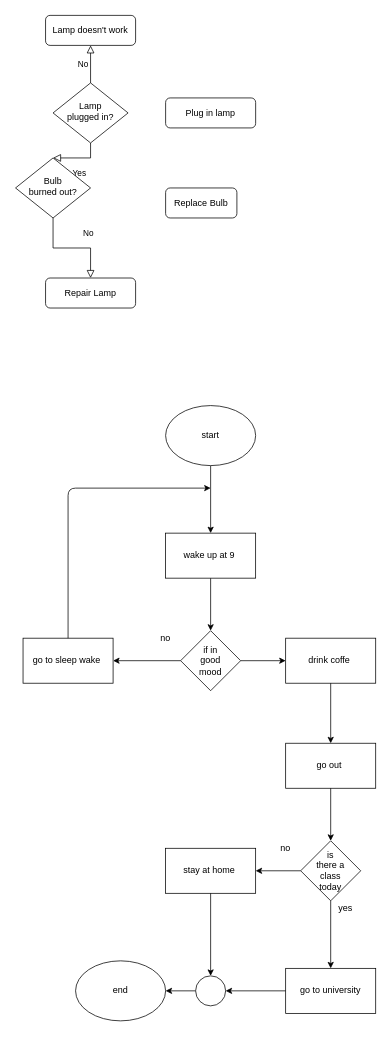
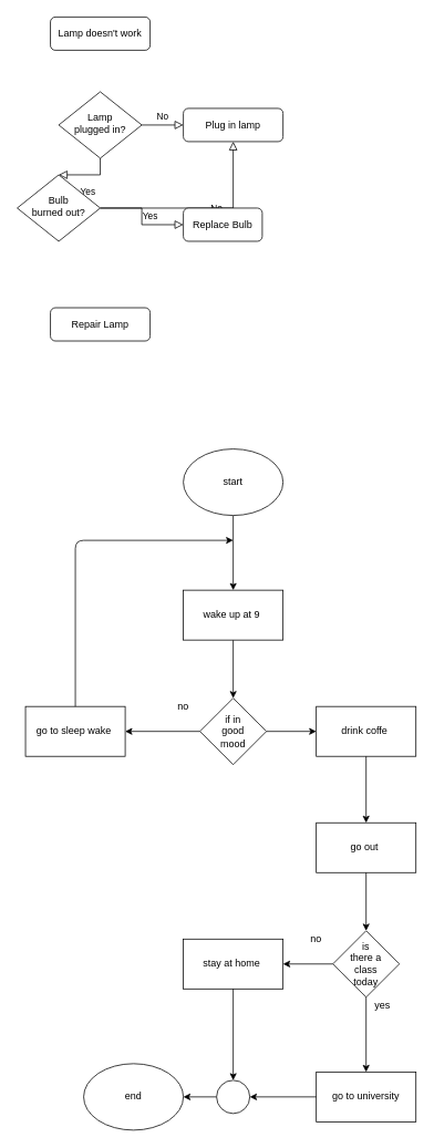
  <mxCell id="0" />
  <mxCell id="1" parent="0" />
  <mxCell id="2" value="Lamp doesn't work" style="rounded=1;whiteSpace=wrap;html=1;fontSize=12;glass=0;strokeWidth=1;shadow=0;" parent="1" vertex="1"><mxGeometry x="60" y="20" width="120" height="40" as="geometry" /></mxCell>
  <mxCell id="3" value="Yes" style="rounded=0;html=1;jettySize=auto;orthogonalLoop=1;fontSize=11;endArrow=block;endFill=0;endSize=8;strokeWidth=1;shadow=0;labelBackgroundColor=none;edgeStyle=orthogonalEdgeStyle;" parent="1" source="5" target="9" edge="1"><mxGeometry y="20" relative="1" as="geometry"><mxPoint as="offset" /></mxGeometry></mxCell>
- <mxCell id="4" value="No" style="edgeStyle=orthogonalEdgeStyle;rounded=0;html=1;jettySize=auto;orthogonalLoop=1;fontSize=11;endArrow=block;endFill=0;endSize=8;strokeWidth=1;shadow=0;labelBackgroundColor=none;" parent="1" source="5" target="2" edge="1"><mxGeometry y="10" relative="1" as="geometry"><mxPoint as="offset" /></mxGeometry></mxCell>
+ <mxCell id="4" value="No" style="edgeStyle=orthogonalEdgeStyle;rounded=0;html=1;jettySize=auto;orthogonalLoop=1;fontSize=11;endArrow=block;endFill=0;endSize=8;strokeWidth=1;shadow=0;labelBackgroundColor=none;" parent="1" source="5" target="6" edge="1"><mxGeometry y="10" relative="1" as="geometry"><mxPoint as="offset" /></mxGeometry></mxCell>
  <mxCell id="5" value="Lamp&lt;br&gt;plugged in?" style="rhombus;whiteSpace=wrap;html=1;shadow=0;fontFamily=Helvetica;fontSize=12;align=center;strokeWidth=1;spacing=6;spacingTop=-4;" parent="1" vertex="1"><mxGeometry x="70" y="110" width="100" height="80" as="geometry" /></mxCell>
  <mxCell id="6" value="Plug in lamp" style="rounded=1;whiteSpace=wrap;html=1;fontSize=12;glass=0;strokeWidth=1;shadow=0;" parent="1" vertex="1"><mxGeometry x="220" y="130" width="120" height="40" as="geometry" /></mxCell>
- <mxCell id="7" value="No" style="rounded=0;html=1;jettySize=auto;orthogonalLoop=1;fontSize=11;endArrow=block;endFill=0;endSize=8;strokeWidth=1;shadow=0;labelBackgroundColor=none;edgeStyle=orthogonalEdgeStyle;" parent="1" source="9" target="10" edge="1"><mxGeometry x="0.333" y="20" relative="1" as="geometry"><mxPoint as="offset" /></mxGeometry></mxCell>
+ <mxCell id="7" value="No" style="rounded=0;html=1;jettySize=auto;orthogonalLoop=1;fontSize=11;endArrow=block;endFill=0;endSize=8;strokeWidth=1;shadow=0;labelBackgroundColor=none;edgeStyle=orthogonalEdgeStyle;" parent="1" source="9" target="6" edge="1"><mxGeometry x="0.333" y="20" relative="1" as="geometry"><mxPoint as="offset" /></mxGeometry></mxCell>
+ <mxCell id="8" value="Yes" style="edgeStyle=orthogonalEdgeStyle;rounded=0;html=1;jettySize=auto;orthogonalLoop=1;fontSize=11;endArrow=block;endFill=0;endSize=8;strokeWidth=1;shadow=0;labelBackgroundColor=none;" parent="1" source="9" target="11" edge="1"><mxGeometry y="10" relative="1" as="geometry"><mxPoint as="offset" /></mxGeometry></mxCell>
  <mxCell id="9" value="Bulb&lt;br&gt;burned out?" style="rhombus;whiteSpace=wrap;html=1;shadow=0;fontFamily=Helvetica;fontSize=12;align=center;strokeWidth=1;spacing=6;spacingTop=-4;" parent="1" vertex="1"><mxGeometry x="20" y="210" width="100" height="80" as="geometry" /></mxCell>
  <mxCell id="10" value="Repair Lamp" style="rounded=1;whiteSpace=wrap;html=1;fontSize=12;glass=0;strokeWidth=1;shadow=0;" parent="1" vertex="1"><mxGeometry x="60" y="370" width="120" height="40" as="geometry" /></mxCell>
  <mxCell id="11" value="Replace Bulb" style="rounded=1;whiteSpace=wrap;html=1;fontSize=12;glass=0;strokeWidth=1;shadow=0;" parent="1" vertex="1"><mxGeometry x="220" y="250" width="95" height="40" as="geometry" /></mxCell>
  <mxCell id="12" value="" style="edgeStyle=orthogonalEdgeStyle;rounded=0;orthogonalLoop=1;jettySize=auto;html=1;" edge="1" parent="1" source="13" target="15"><mxGeometry relative="1" as="geometry" /></mxCell>
  <mxCell id="13" value="" style="ellipse;whiteSpace=wrap;html=1;" vertex="1" parent="1"><mxGeometry x="220" y="540" width="120" height="80" as="geometry" /></mxCell>
  <mxCell id="14" value="" style="edgeStyle=orthogonalEdgeStyle;rounded=0;orthogonalLoop=1;jettySize=auto;html=1;" edge="1" parent="1" source="15" target="20"><mxGeometry relative="1" as="geometry" /></mxCell>
  <mxCell id="15" value="" style="whiteSpace=wrap;html=1;" vertex="1" parent="1"><mxGeometry x="220" y="710" width="120" height="60" as="geometry" /></mxCell>
  <mxCell id="16" value="start" style="text;html=1;strokeColor=none;fillColor=none;align=center;verticalAlign=middle;whiteSpace=wrap;rounded=0;" vertex="1" parent="1"><mxGeometry x="240" y="555" width="80" height="50" as="geometry" /></mxCell>
  <mxCell id="17" value="wake up at 9&amp;nbsp;" style="text;html=1;strokeColor=none;fillColor=none;align=center;verticalAlign=middle;whiteSpace=wrap;rounded=0;" vertex="1" parent="1"><mxGeometry x="230" y="720" width="100" height="40" as="geometry" /></mxCell>
  <mxCell id="18" value="" style="edgeStyle=orthogonalEdgeStyle;rounded=0;orthogonalLoop=1;jettySize=auto;html=1;" edge="1" parent="1" source="20" target="22"><mxGeometry relative="1" as="geometry" /></mxCell>
  <mxCell id="19" value="" style="edgeStyle=orthogonalEdgeStyle;rounded=0;orthogonalLoop=1;jettySize=auto;html=1;" edge="1" parent="1" source="20" target="25"><mxGeometry relative="1" as="geometry" /></mxCell>
  <mxCell id="20" value="" style="rhombus;whiteSpace=wrap;html=1;" vertex="1" parent="1"><mxGeometry x="240" y="840" width="80" height="80" as="geometry" /></mxCell>
  <mxCell id="21" value="if in good mood" style="text;html=1;strokeColor=none;fillColor=none;align=center;verticalAlign=middle;whiteSpace=wrap;rounded=0;" vertex="1" parent="1"><mxGeometry x="260" y="870" width="40" height="20" as="geometry" /></mxCell>
  <mxCell id="22" value="" style="whiteSpace=wrap;html=1;" vertex="1" parent="1"><mxGeometry x="380" y="850" width="120" height="60" as="geometry" /></mxCell>
  <mxCell id="23" value="" style="edgeStyle=orthogonalEdgeStyle;rounded=0;orthogonalLoop=1;jettySize=auto;html=1;" edge="1" parent="1" source="24" target="28"><mxGeometry relative="1" as="geometry" /></mxCell>
  <mxCell id="24" value="drink coffe&amp;nbsp;" style="text;html=1;strokeColor=none;fillColor=none;align=center;verticalAlign=middle;whiteSpace=wrap;rounded=0;" vertex="1" parent="1"><mxGeometry x="380" y="850" width="120" height="60" as="geometry" /></mxCell>
  <mxCell id="25" value="" style="whiteSpace=wrap;html=1;" vertex="1" parent="1"><mxGeometry x="30" y="850" width="120" height="60" as="geometry" /></mxCell>
  <mxCell id="26" value="no" style="text;html=1;strokeColor=none;fillColor=none;align=center;verticalAlign=middle;whiteSpace=wrap;rounded=0;" vertex="1" parent="1"><mxGeometry x="200" y="840" width="40" height="20" as="geometry" /></mxCell>
  <mxCell id="27" value="go to sleep wake&amp;nbsp;" style="text;html=1;strokeColor=none;fillColor=none;align=center;verticalAlign=middle;whiteSpace=wrap;rounded=0;" vertex="1" parent="1"><mxGeometry x="30" y="850" width="120" height="60" as="geometry" /></mxCell>
  <mxCell id="28" value="" style="whiteSpace=wrap;html=1;" vertex="1" parent="1"><mxGeometry x="380" y="990" width="120" height="60" as="geometry" /></mxCell>
  <mxCell id="29" value="" style="edgeStyle=orthogonalEdgeStyle;rounded=0;orthogonalLoop=1;jettySize=auto;html=1;" edge="1" parent="1" source="30" target="34"><mxGeometry relative="1" as="geometry" /></mxCell>
  <mxCell id="30" value="go out&amp;nbsp;" style="text;html=1;strokeColor=none;fillColor=none;align=center;verticalAlign=middle;whiteSpace=wrap;rounded=0;" vertex="1" parent="1"><mxGeometry x="380" y="990" width="120" height="60" as="geometry" /></mxCell>
  <mxCell id="31" value="" style="endArrow=classic;html=1;exitX=0.5;exitY=0;exitDx=0;exitDy=0;" edge="1" parent="1" source="27"><mxGeometry relative="1" as="geometry"><mxPoint x="60" y="820" as="sourcePoint" /><mxPoint x="280" y="650" as="targetPoint" /><Array as="points"><mxPoint x="90" y="650" /></Array></mxGeometry></mxCell>
  <mxCell id="32" value="" style="edgeStyle=orthogonalEdgeStyle;rounded=0;orthogonalLoop=1;jettySize=auto;html=1;" edge="1" parent="1" source="34" target="36"><mxGeometry relative="1" as="geometry" /></mxCell>
  <mxCell id="33" value="" style="edgeStyle=orthogonalEdgeStyle;rounded=0;orthogonalLoop=1;jettySize=auto;html=1;" edge="1" parent="1" source="34" target="40"><mxGeometry relative="1" as="geometry" /></mxCell>
  <mxCell id="34" value="" style="rhombus;whiteSpace=wrap;html=1;" vertex="1" parent="1"><mxGeometry x="400" y="1120" width="80" height="80" as="geometry" /></mxCell>
  <mxCell id="35" value="is there a class today" style="text;html=1;strokeColor=none;fillColor=none;align=center;verticalAlign=middle;whiteSpace=wrap;rounded=0;" vertex="1" parent="1"><mxGeometry x="420" y="1150" width="40" height="20" as="geometry" /></mxCell>
  <mxCell id="36" value="" style="whiteSpace=wrap;html=1;" vertex="1" parent="1"><mxGeometry x="380" y="1290" width="120" height="60" as="geometry" /></mxCell>
  <mxCell id="37" value="" style="edgeStyle=orthogonalEdgeStyle;rounded=0;orthogonalLoop=1;jettySize=auto;html=1;" edge="1" parent="1" source="38" target="45"><mxGeometry relative="1" as="geometry" /></mxCell>
  <mxCell id="38" value="go to university" style="text;html=1;strokeColor=none;fillColor=none;align=center;verticalAlign=middle;whiteSpace=wrap;rounded=0;" vertex="1" parent="1"><mxGeometry x="380" y="1290" width="120" height="60" as="geometry" /></mxCell>
  <mxCell id="39" value="yes" style="text;html=1;strokeColor=none;fillColor=none;align=center;verticalAlign=middle;whiteSpace=wrap;rounded=0;" vertex="1" parent="1"><mxGeometry x="440" y="1200" width="40" height="20" as="geometry" /></mxCell>
  <mxCell id="40" value="" style="whiteSpace=wrap;html=1;" vertex="1" parent="1"><mxGeometry x="220" y="1130" width="120" height="60" as="geometry" /></mxCell>
  <mxCell id="41" value="" style="edgeStyle=orthogonalEdgeStyle;rounded=0;orthogonalLoop=1;jettySize=auto;html=1;" edge="1" parent="1" source="42" target="45"><mxGeometry relative="1" as="geometry" /></mxCell>
  <mxCell id="42" value="stay at home&amp;nbsp;" style="text;html=1;strokeColor=none;fillColor=none;align=center;verticalAlign=middle;whiteSpace=wrap;rounded=0;" vertex="1" parent="1"><mxGeometry x="220" y="1130" width="120" height="60" as="geometry" /></mxCell>
  <mxCell id="43" value="no" style="text;html=1;strokeColor=none;fillColor=none;align=center;verticalAlign=middle;whiteSpace=wrap;rounded=0;" vertex="1" parent="1"><mxGeometry x="360" y="1120" width="40" height="20" as="geometry" /></mxCell>
  <mxCell id="44" value="" style="edgeStyle=orthogonalEdgeStyle;rounded=0;orthogonalLoop=1;jettySize=auto;html=1;" edge="1" parent="1" source="45" target="46"><mxGeometry relative="1" as="geometry" /></mxCell>
  <mxCell id="45" value="" style="ellipse;whiteSpace=wrap;html=1;aspect=fixed;" vertex="1" parent="1"><mxGeometry x="260" y="1300" width="40" height="40" as="geometry" /></mxCell>
  <mxCell id="46" value="" style="ellipse;whiteSpace=wrap;html=1;" vertex="1" parent="1"><mxGeometry x="100" y="1280" width="120" height="80" as="geometry" /></mxCell>
  <mxCell id="47" value="end" style="text;html=1;strokeColor=none;fillColor=none;align=center;verticalAlign=middle;whiteSpace=wrap;rounded=0;" vertex="1" parent="1"><mxGeometry x="120" y="1290" width="80" height="60" as="geometry" /></mxCell>
